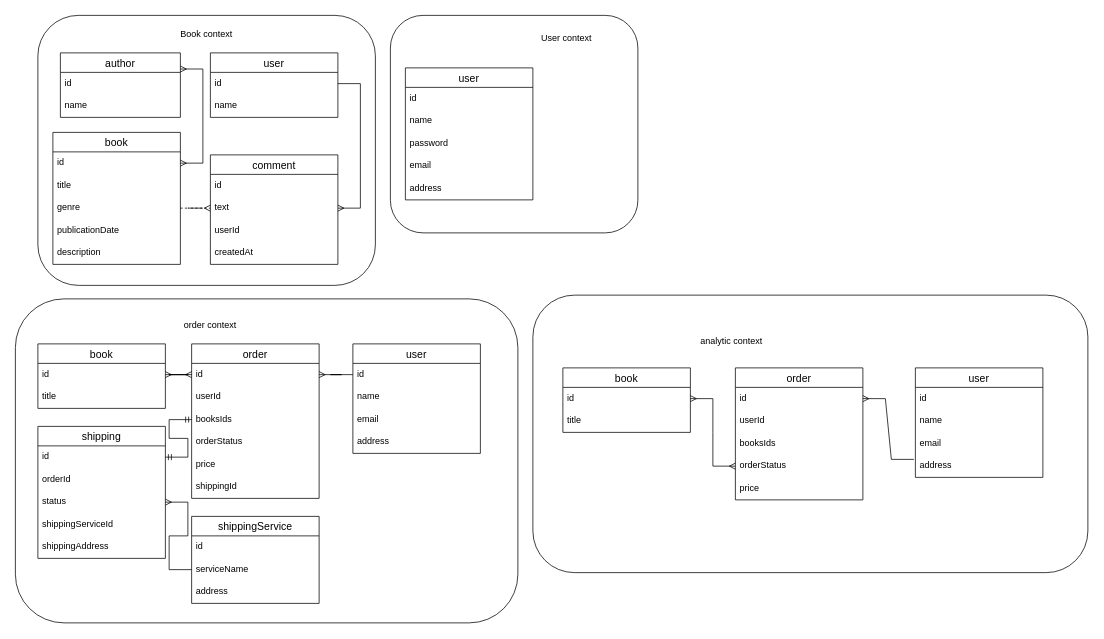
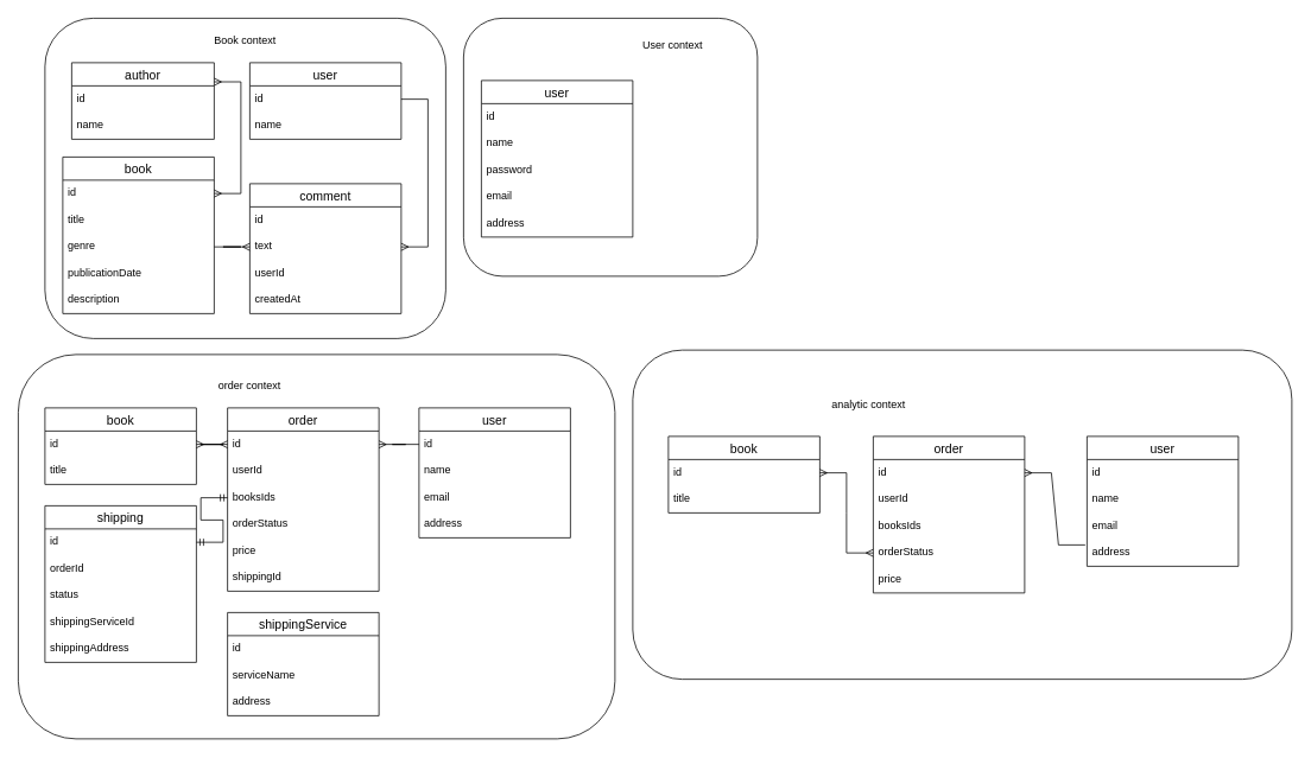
  <mxCell id="0" />
  <mxCell id="1" parent="0" />
  <mxCell id="2" value="author" style="swimlane;fontStyle=0;childLayout=stackLayout;horizontal=1;startSize=26;horizontalStack=0;resizeParent=1;resizeParentMax=0;resizeLast=0;collapsible=1;marginBottom=0;align=center;fontSize=14;" vertex="1" parent="1"><mxGeometry x="80" y="70" width="160" height="86" as="geometry"><mxRectangle x="80" y="80" width="80" height="30" as="alternateBounds" /></mxGeometry></mxCell>
  <mxCell id="3" value="id" style="text;strokeColor=none;fillColor=none;spacingLeft=4;spacingRight=4;overflow=hidden;rotatable=0;points=[[0,0.5],[1,0.5]];portConstraint=eastwest;fontSize=12;" vertex="1" parent="2"><mxGeometry y="26" width="160" height="30" as="geometry" /></mxCell>
  <mxCell id="4" value="name" style="text;strokeColor=none;fillColor=none;spacingLeft=4;spacingRight=4;overflow=hidden;rotatable=0;points=[[0,0.5],[1,0.5]];portConstraint=eastwest;fontSize=12;" vertex="1" parent="2"><mxGeometry y="56" width="160" height="30" as="geometry" /></mxCell>
  <mxCell id="5" value="book" style="swimlane;fontStyle=0;childLayout=stackLayout;horizontal=1;startSize=26;horizontalStack=0;resizeParent=1;resizeParentMax=0;resizeLast=0;collapsible=1;marginBottom=0;align=center;fontSize=14;" vertex="1" parent="1"><mxGeometry x="70" y="176" width="170" height="176" as="geometry"><mxRectangle x="300" y="80" width="70" height="30" as="alternateBounds" /></mxGeometry></mxCell>
  <mxCell id="6" value="id" style="text;strokeColor=none;fillColor=none;spacingLeft=4;spacingRight=4;overflow=hidden;rotatable=0;points=[[0,0.5],[1,0.5]];portConstraint=eastwest;fontSize=12;" vertex="1" parent="5"><mxGeometry y="26" width="170" height="30" as="geometry" /></mxCell>
  <mxCell id="7" value="title" style="text;strokeColor=none;fillColor=none;spacingLeft=4;spacingRight=4;overflow=hidden;rotatable=0;points=[[0,0.5],[1,0.5]];portConstraint=eastwest;fontSize=12;" vertex="1" parent="5"><mxGeometry y="56" width="170" height="30" as="geometry" /></mxCell>
  <mxCell id="8" value="genre" style="text;strokeColor=none;fillColor=none;spacingLeft=4;spacingRight=4;overflow=hidden;rotatable=0;points=[[0,0.5],[1,0.5]];portConstraint=eastwest;fontSize=12;" vertex="1" parent="5"><mxGeometry y="86" width="170" height="30" as="geometry" /></mxCell>
  <mxCell id="9" value="publicationDate" style="text;strokeColor=none;fillColor=none;spacingLeft=4;spacingRight=4;overflow=hidden;rotatable=0;points=[[0,0.5],[1,0.5]];portConstraint=eastwest;fontSize=12;" vertex="1" parent="5"><mxGeometry y="116" width="170" height="30" as="geometry" /></mxCell>
  <mxCell id="10" value="description" style="text;strokeColor=none;fillColor=none;spacingLeft=4;spacingRight=4;overflow=hidden;rotatable=0;points=[[0,0.5],[1,0.5]];portConstraint=eastwest;fontSize=12;" vertex="1" parent="5"><mxGeometry y="146" width="170" height="30" as="geometry" /></mxCell>
  <mxCell id="11" value="" style="edgeStyle=entityRelationEdgeStyle;fontSize=12;html=1;endArrow=ERmany;startArrow=ERmany;rounded=0;exitX=1;exitY=0.25;exitDx=0;exitDy=0;entryX=1;entryY=0.5;entryDx=0;entryDy=0;" edge="1" parent="1" source="2" target="6"><mxGeometry width="100" height="100" relative="1" as="geometry"><mxPoint x="330" y="620" as="sourcePoint" /><mxPoint x="319" y="96" as="targetPoint" /></mxGeometry></mxCell>
- <mxCell id="12" value="" style="edgeStyle=entityRelationEdgeStyle;fontSize=12;html=1;endArrow=ERmany;rounded=0;exitX=1;exitY=0.5;exitDx=0;exitDy=0;entryX=0;entryY=0.5;entryDx=0;entryDy=0;dashed=1;" edge="1" parent="1" source="8" target="43"><mxGeometry width="100" height="100" relative="1" as="geometry"><mxPoint x="370" y="380" as="sourcePoint" /><mxPoint x="320" y="291" as="targetPoint" /></mxGeometry></mxCell>
+ <mxCell id="12" value="" style="edgeStyle=entityRelationEdgeStyle;fontSize=12;html=1;endArrow=ERmany;rounded=0;exitX=1;exitY=0.5;exitDx=0;exitDy=0;entryX=0;entryY=0.5;entryDx=0;entryDy=0;" edge="1" parent="1" source="8" target="43"><mxGeometry width="100" height="100" relative="1" as="geometry"><mxPoint x="370" y="380" as="sourcePoint" /><mxPoint x="320" y="291" as="targetPoint" /></mxGeometry></mxCell>
  <mxCell id="13" value="user" style="swimlane;fontStyle=0;childLayout=stackLayout;horizontal=1;startSize=26;horizontalStack=0;resizeParent=1;resizeParentMax=0;resizeLast=0;collapsible=1;marginBottom=0;align=center;fontSize=14;" vertex="1" parent="1"><mxGeometry x="470" y="458" width="170" height="146" as="geometry"><mxRectangle x="300" y="80" width="70" height="30" as="alternateBounds" /></mxGeometry></mxCell>
  <mxCell id="14" value="id" style="text;strokeColor=none;fillColor=none;spacingLeft=4;spacingRight=4;overflow=hidden;rotatable=0;points=[[0,0.5],[1,0.5]];portConstraint=eastwest;fontSize=12;" vertex="1" parent="13"><mxGeometry y="26" width="170" height="30" as="geometry" /></mxCell>
  <mxCell id="15" value="name" style="text;strokeColor=none;fillColor=none;spacingLeft=4;spacingRight=4;overflow=hidden;rotatable=0;points=[[0,0.5],[1,0.5]];portConstraint=eastwest;fontSize=12;" vertex="1" parent="13"><mxGeometry y="56" width="170" height="30" as="geometry" /></mxCell>
  <mxCell id="16" value="email" style="text;strokeColor=none;fillColor=none;spacingLeft=4;spacingRight=4;overflow=hidden;rotatable=0;points=[[0,0.5],[1,0.5]];portConstraint=eastwest;fontSize=12;" vertex="1" parent="13"><mxGeometry y="86" width="170" height="30" as="geometry" /></mxCell>
  <mxCell id="17" value="address" style="text;strokeColor=none;fillColor=none;spacingLeft=4;spacingRight=4;overflow=hidden;rotatable=0;points=[[0,0.5],[1,0.5]];portConstraint=eastwest;fontSize=12;" vertex="1" parent="13"><mxGeometry y="116" width="170" height="30" as="geometry" /></mxCell>
  <mxCell id="18" value="order" style="swimlane;fontStyle=0;childLayout=stackLayout;horizontal=1;startSize=26;horizontalStack=0;resizeParent=1;resizeParentMax=0;resizeLast=0;collapsible=1;marginBottom=0;align=center;fontSize=14;" vertex="1" parent="1"><mxGeometry x="255" y="458" width="170" height="206" as="geometry"><mxRectangle x="300" y="80" width="70" height="30" as="alternateBounds" /></mxGeometry></mxCell>
  <mxCell id="19" value="id" style="text;strokeColor=none;fillColor=none;spacingLeft=4;spacingRight=4;overflow=hidden;rotatable=0;points=[[0,0.5],[1,0.5]];portConstraint=eastwest;fontSize=12;" vertex="1" parent="18"><mxGeometry y="26" width="170" height="30" as="geometry" /></mxCell>
  <mxCell id="20" value="userId" style="text;strokeColor=none;fillColor=none;spacingLeft=4;spacingRight=4;overflow=hidden;rotatable=0;points=[[0,0.5],[1,0.5]];portConstraint=eastwest;fontSize=12;" vertex="1" parent="18"><mxGeometry y="56" width="170" height="30" as="geometry" /></mxCell>
  <mxCell id="21" value="booksIds" style="text;strokeColor=none;fillColor=none;spacingLeft=4;spacingRight=4;overflow=hidden;rotatable=0;points=[[0,0.5],[1,0.5]];portConstraint=eastwest;fontSize=12;" vertex="1" parent="18"><mxGeometry y="86" width="170" height="30" as="geometry" /></mxCell>
  <mxCell id="22" value="orderStatus" style="text;strokeColor=none;fillColor=none;spacingLeft=4;spacingRight=4;overflow=hidden;rotatable=0;points=[[0,0.5],[1,0.5]];portConstraint=eastwest;fontSize=12;" vertex="1" parent="18"><mxGeometry y="116" width="170" height="30" as="geometry" /></mxCell>
  <mxCell id="23" value="price" style="text;strokeColor=none;fillColor=none;spacingLeft=4;spacingRight=4;overflow=hidden;rotatable=0;points=[[0,0.5],[1,0.5]];portConstraint=eastwest;fontSize=12;" vertex="1" parent="18"><mxGeometry y="146" width="170" height="30" as="geometry" /></mxCell>
  <mxCell id="24" value="shippingId" style="text;strokeColor=none;fillColor=none;spacingLeft=4;spacingRight=4;overflow=hidden;rotatable=0;points=[[0,0.5],[1,0.5]];portConstraint=eastwest;fontSize=12;" vertex="1" parent="18"><mxGeometry y="176" width="170" height="30" as="geometry" /></mxCell>
  <mxCell id="25" value="" style="edgeStyle=entityRelationEdgeStyle;fontSize=12;html=1;endArrow=ERmany;rounded=0;entryX=1;entryY=0.5;entryDx=0;entryDy=0;exitX=0;exitY=0.5;exitDx=0;exitDy=0;" edge="1" parent="1" source="14" target="19"><mxGeometry width="100" height="100" relative="1" as="geometry"><mxPoint x="470" y="498" as="sourcePoint" /><mxPoint x="260" y="448" as="targetPoint" /></mxGeometry></mxCell>
  <mxCell id="26" value="shipping" style="swimlane;fontStyle=0;childLayout=stackLayout;horizontal=1;startSize=26;horizontalStack=0;resizeParent=1;resizeParentMax=0;resizeLast=0;collapsible=1;marginBottom=0;align=center;fontSize=14;" vertex="1" parent="1"><mxGeometry x="50" y="568" width="170" height="176" as="geometry"><mxRectangle x="300" y="80" width="70" height="30" as="alternateBounds" /></mxGeometry></mxCell>
  <mxCell id="27" value="id" style="text;strokeColor=none;fillColor=none;spacingLeft=4;spacingRight=4;overflow=hidden;rotatable=0;points=[[0,0.5],[1,0.5]];portConstraint=eastwest;fontSize=12;" vertex="1" parent="26"><mxGeometry y="26" width="170" height="30" as="geometry" /></mxCell>
  <mxCell id="28" value="orderId" style="text;strokeColor=none;fillColor=none;spacingLeft=4;spacingRight=4;overflow=hidden;rotatable=0;points=[[0,0.5],[1,0.5]];portConstraint=eastwest;fontSize=12;" vertex="1" parent="26"><mxGeometry y="56" width="170" height="30" as="geometry" /></mxCell>
  <mxCell id="29" value="status" style="text;strokeColor=none;fillColor=none;spacingLeft=4;spacingRight=4;overflow=hidden;rotatable=0;points=[[0,0.5],[1,0.5]];portConstraint=eastwest;fontSize=12;" vertex="1" parent="26"><mxGeometry y="86" width="170" height="30" as="geometry" /></mxCell>
  <mxCell id="30" value="shippingServiceId" style="text;strokeColor=none;fillColor=none;spacingLeft=4;spacingRight=4;overflow=hidden;rotatable=0;points=[[0,0.5],[1,0.5]];portConstraint=eastwest;fontSize=12;" vertex="1" parent="26"><mxGeometry y="116" width="170" height="30" as="geometry" /></mxCell>
  <mxCell id="31" value="shippingAddress" style="text;strokeColor=none;fillColor=none;spacingLeft=4;spacingRight=4;overflow=hidden;rotatable=0;points=[[0,0.5],[1,0.5]];portConstraint=eastwest;fontSize=12;" vertex="1" parent="26"><mxGeometry y="146" width="170" height="30" as="geometry" /></mxCell>
  <mxCell id="32" value="" style="edgeStyle=entityRelationEdgeStyle;fontSize=12;html=1;endArrow=ERmandOne;startArrow=ERmandOne;rounded=0;entryX=1;entryY=0.5;entryDx=0;entryDy=0;" edge="1" parent="1" source="21" target="27"><mxGeometry width="100" height="100" relative="1" as="geometry"><mxPoint x="530" y="628" as="sourcePoint" /><mxPoint x="300" y="338" as="targetPoint" /></mxGeometry></mxCell>
  <mxCell id="33" value="shippingService" style="swimlane;fontStyle=0;childLayout=stackLayout;horizontal=1;startSize=26;horizontalStack=0;resizeParent=1;resizeParentMax=0;resizeLast=0;collapsible=1;marginBottom=0;align=center;fontSize=14;" vertex="1" parent="1"><mxGeometry x="255" y="688" width="170" height="116" as="geometry"><mxRectangle x="300" y="80" width="70" height="30" as="alternateBounds" /></mxGeometry></mxCell>
  <mxCell id="34" value="id" style="text;strokeColor=none;fillColor=none;spacingLeft=4;spacingRight=4;overflow=hidden;rotatable=0;points=[[0,0.5],[1,0.5]];portConstraint=eastwest;fontSize=12;" vertex="1" parent="33"><mxGeometry y="26" width="170" height="30" as="geometry" /></mxCell>
  <mxCell id="35" value="serviceName" style="text;strokeColor=none;fillColor=none;spacingLeft=4;spacingRight=4;overflow=hidden;rotatable=0;points=[[0,0.5],[1,0.5]];portConstraint=eastwest;fontSize=12;" vertex="1" parent="33"><mxGeometry y="56" width="170" height="30" as="geometry" /></mxCell>
  <mxCell id="36" value="address" style="text;strokeColor=none;fillColor=none;spacingLeft=4;spacingRight=4;overflow=hidden;rotatable=0;points=[[0,0.5],[1,0.5]];portConstraint=eastwest;fontSize=12;" vertex="1" parent="33"><mxGeometry y="86" width="170" height="30" as="geometry" /></mxCell>
- <mxCell id="37" value="" style="edgeStyle=entityRelationEdgeStyle;fontSize=12;html=1;endArrow=ERmany;rounded=0;exitX=0;exitY=0.5;exitDx=0;exitDy=0;entryX=1;entryY=0.5;entryDx=0;entryDy=0;" edge="1" parent="1" source="35" target="29"><mxGeometry width="100" height="100" relative="1" as="geometry"><mxPoint x="720" y="398" as="sourcePoint" /><mxPoint x="220" y="639" as="targetPoint" /></mxGeometry></mxCell>
  <mxCell id="38" value="Book&amp;nbsp;context" style="text;html=1;strokeColor=none;fillColor=none;align=center;verticalAlign=middle;whiteSpace=wrap;rounded=0;" vertex="1" parent="1"><mxGeometry x="210" y="30" width="130" height="30" as="geometry" /></mxCell>
  <mxCell id="39" value="User context" style="text;html=1;strokeColor=none;fillColor=none;align=center;verticalAlign=middle;whiteSpace=wrap;rounded=0;" vertex="1" parent="1"><mxGeometry x="690" y="35" width="130" height="30" as="geometry" /></mxCell>
  <mxCell id="40" value="order context" style="text;html=1;strokeColor=none;fillColor=none;align=center;verticalAlign=middle;whiteSpace=wrap;rounded=0;" vertex="1" parent="1"><mxGeometry x="215" y="418" width="130" height="30" as="geometry" /></mxCell>
  <mxCell id="41" value="comment" style="swimlane;fontStyle=0;childLayout=stackLayout;horizontal=1;startSize=26;horizontalStack=0;resizeParent=1;resizeParentMax=0;resizeLast=0;collapsible=1;marginBottom=0;align=center;fontSize=14;" vertex="1" parent="1"><mxGeometry x="280" y="206" width="170" height="146" as="geometry"><mxRectangle x="300" y="80" width="70" height="30" as="alternateBounds" /></mxGeometry></mxCell>
  <mxCell id="42" value="id" style="text;strokeColor=none;fillColor=none;spacingLeft=4;spacingRight=4;overflow=hidden;rotatable=0;points=[[0,0.5],[1,0.5]];portConstraint=eastwest;fontSize=12;" vertex="1" parent="41"><mxGeometry y="26" width="170" height="30" as="geometry" /></mxCell>
  <mxCell id="43" value="text" style="text;strokeColor=none;fillColor=none;spacingLeft=4;spacingRight=4;overflow=hidden;rotatable=0;points=[[0,0.5],[1,0.5]];portConstraint=eastwest;fontSize=12;" vertex="1" parent="41"><mxGeometry y="56" width="170" height="30" as="geometry" /></mxCell>
  <mxCell id="44" value="userId" style="text;strokeColor=none;fillColor=none;spacingLeft=4;spacingRight=4;overflow=hidden;rotatable=0;points=[[0,0.5],[1,0.5]];portConstraint=eastwest;fontSize=12;" vertex="1" parent="41"><mxGeometry y="86" width="170" height="30" as="geometry" /></mxCell>
  <mxCell id="45" value="createdAt" style="text;strokeColor=none;fillColor=none;spacingLeft=4;spacingRight=4;overflow=hidden;rotatable=0;points=[[0,0.5],[1,0.5]];portConstraint=eastwest;fontSize=12;" vertex="1" parent="41"><mxGeometry y="116" width="170" height="30" as="geometry" /></mxCell>
  <mxCell id="46" value="user" style="swimlane;fontStyle=0;childLayout=stackLayout;horizontal=1;startSize=26;horizontalStack=0;resizeParent=1;resizeParentMax=0;resizeLast=0;collapsible=1;marginBottom=0;align=center;fontSize=14;" vertex="1" parent="1"><mxGeometry x="280" y="70" width="170" height="86" as="geometry"><mxRectangle x="300" y="80" width="70" height="30" as="alternateBounds" /></mxGeometry></mxCell>
  <mxCell id="47" value="id" style="text;strokeColor=none;fillColor=none;spacingLeft=4;spacingRight=4;overflow=hidden;rotatable=0;points=[[0,0.5],[1,0.5]];portConstraint=eastwest;fontSize=12;" vertex="1" parent="46"><mxGeometry y="26" width="170" height="30" as="geometry" /></mxCell>
  <mxCell id="48" value="name" style="text;strokeColor=none;fillColor=none;spacingLeft=4;spacingRight=4;overflow=hidden;rotatable=0;points=[[0,0.5],[1,0.5]];portConstraint=eastwest;fontSize=12;" vertex="1" parent="46"><mxGeometry y="56" width="170" height="30" as="geometry" /></mxCell>
  <mxCell id="49" value="" style="edgeStyle=entityRelationEdgeStyle;fontSize=12;html=1;endArrow=ERmany;rounded=0;entryX=1;entryY=0.5;entryDx=0;entryDy=0;exitX=1;exitY=0.5;exitDx=0;exitDy=0;" edge="1" parent="1" source="47" target="43"><mxGeometry width="100" height="100" relative="1" as="geometry"><mxPoint x="490" y="130" as="sourcePoint" /><mxPoint x="590" y="330" as="targetPoint" /></mxGeometry></mxCell>
  <mxCell id="50" value="user" style="swimlane;fontStyle=0;childLayout=stackLayout;horizontal=1;startSize=26;horizontalStack=0;resizeParent=1;resizeParentMax=0;resizeLast=0;collapsible=1;marginBottom=0;align=center;fontSize=14;" vertex="1" parent="1"><mxGeometry x="540" y="90" width="170" height="176" as="geometry"><mxRectangle x="300" y="80" width="70" height="30" as="alternateBounds" /></mxGeometry></mxCell>
  <mxCell id="51" value="id" style="text;strokeColor=none;fillColor=none;spacingLeft=4;spacingRight=4;overflow=hidden;rotatable=0;points=[[0,0.5],[1,0.5]];portConstraint=eastwest;fontSize=12;" vertex="1" parent="50"><mxGeometry y="26" width="170" height="30" as="geometry" /></mxCell>
  <mxCell id="52" value="name" style="text;strokeColor=none;fillColor=none;spacingLeft=4;spacingRight=4;overflow=hidden;rotatable=0;points=[[0,0.5],[1,0.5]];portConstraint=eastwest;fontSize=12;" vertex="1" parent="50"><mxGeometry y="56" width="170" height="30" as="geometry" /></mxCell>
  <mxCell id="53" value="password" style="text;strokeColor=none;fillColor=none;spacingLeft=4;spacingRight=4;overflow=hidden;rotatable=0;points=[[0,0.5],[1,0.5]];portConstraint=eastwest;fontSize=12;" vertex="1" parent="50"><mxGeometry y="86" width="170" height="30" as="geometry" /></mxCell>
  <mxCell id="54" value="email" style="text;strokeColor=none;fillColor=none;spacingLeft=4;spacingRight=4;overflow=hidden;rotatable=0;points=[[0,0.5],[1,0.5]];portConstraint=eastwest;fontSize=12;" vertex="1" parent="50"><mxGeometry y="116" width="170" height="30" as="geometry" /></mxCell>
  <mxCell id="55" value="address" style="text;strokeColor=none;fillColor=none;spacingLeft=4;spacingRight=4;overflow=hidden;rotatable=0;points=[[0,0.5],[1,0.5]];portConstraint=eastwest;fontSize=12;" vertex="1" parent="50"><mxGeometry y="146" width="170" height="30" as="geometry" /></mxCell>
  <mxCell id="56" value="book" style="swimlane;fontStyle=0;childLayout=stackLayout;horizontal=1;startSize=26;horizontalStack=0;resizeParent=1;resizeParentMax=0;resizeLast=0;collapsible=1;marginBottom=0;align=center;fontSize=14;" vertex="1" parent="1"><mxGeometry x="50" y="458" width="170" height="86" as="geometry"><mxRectangle x="300" y="80" width="70" height="30" as="alternateBounds" /></mxGeometry></mxCell>
  <mxCell id="57" value="id" style="text;strokeColor=none;fillColor=none;spacingLeft=4;spacingRight=4;overflow=hidden;rotatable=0;points=[[0,0.5],[1,0.5]];portConstraint=eastwest;fontSize=12;" vertex="1" parent="56"><mxGeometry y="26" width="170" height="30" as="geometry" /></mxCell>
  <mxCell id="58" value="title" style="text;strokeColor=none;fillColor=none;spacingLeft=4;spacingRight=4;overflow=hidden;rotatable=0;points=[[0,0.5],[1,0.5]];portConstraint=eastwest;fontSize=12;" vertex="1" parent="56"><mxGeometry y="56" width="170" height="30" as="geometry" /></mxCell>
  <mxCell id="59" value="" style="edgeStyle=entityRelationEdgeStyle;fontSize=12;html=1;endArrow=ERmany;startArrow=ERmany;rounded=0;entryX=0;entryY=0.5;entryDx=0;entryDy=0;" edge="1" parent="1" source="57" target="19"><mxGeometry width="100" height="100" relative="1" as="geometry"><mxPoint x="-190" y="49.5" as="sourcePoint" /><mxPoint x="-190" y="219" as="targetPoint" /></mxGeometry></mxCell>
  <mxCell id="60" value="" style="rounded=1;whiteSpace=wrap;html=1;fillColor=none;" vertex="1" parent="1"><mxGeometry x="520" y="20" width="330" height="290" as="geometry" /></mxCell>
  <mxCell id="61" value="" style="rounded=1;whiteSpace=wrap;html=1;fillColor=none;" vertex="1" parent="1"><mxGeometry x="50" y="20" width="450" height="360" as="geometry" /></mxCell>
  <mxCell id="62" value="" style="rounded=1;whiteSpace=wrap;html=1;fillColor=none;" vertex="1" parent="1"><mxGeometry x="20" y="398" width="670" height="432" as="geometry" /></mxCell>
  <mxCell id="63" value="user" style="swimlane;fontStyle=0;childLayout=stackLayout;horizontal=1;startSize=26;horizontalStack=0;resizeParent=1;resizeParentMax=0;resizeLast=0;collapsible=1;marginBottom=0;align=center;fontSize=14;" vertex="1" parent="1"><mxGeometry x="1220" y="490" width="170" height="146" as="geometry"><mxRectangle x="300" y="80" width="70" height="30" as="alternateBounds" /></mxGeometry></mxCell>
  <mxCell id="64" value="id" style="text;strokeColor=none;fillColor=none;spacingLeft=4;spacingRight=4;overflow=hidden;rotatable=0;points=[[0,0.5],[1,0.5]];portConstraint=eastwest;fontSize=12;" vertex="1" parent="63"><mxGeometry y="26" width="170" height="30" as="geometry" /></mxCell>
  <mxCell id="65" value="name" style="text;strokeColor=none;fillColor=none;spacingLeft=4;spacingRight=4;overflow=hidden;rotatable=0;points=[[0,0.5],[1,0.5]];portConstraint=eastwest;fontSize=12;" vertex="1" parent="63"><mxGeometry y="56" width="170" height="30" as="geometry" /></mxCell>
  <mxCell id="66" value="email" style="text;strokeColor=none;fillColor=none;spacingLeft=4;spacingRight=4;overflow=hidden;rotatable=0;points=[[0,0.5],[1,0.5]];portConstraint=eastwest;fontSize=12;" vertex="1" parent="63"><mxGeometry y="86" width="170" height="30" as="geometry" /></mxCell>
  <mxCell id="67" value="address" style="text;strokeColor=none;fillColor=none;spacingLeft=4;spacingRight=4;overflow=hidden;rotatable=0;points=[[0,0.5],[1,0.5]];portConstraint=eastwest;fontSize=12;" vertex="1" parent="63"><mxGeometry y="116" width="170" height="30" as="geometry" /></mxCell>
  <mxCell id="68" value="order" style="swimlane;fontStyle=0;childLayout=stackLayout;horizontal=1;startSize=26;horizontalStack=0;resizeParent=1;resizeParentMax=0;resizeLast=0;collapsible=1;marginBottom=0;align=center;fontSize=14;" vertex="1" parent="1"><mxGeometry x="980" y="490" width="170" height="176" as="geometry"><mxRectangle x="300" y="80" width="70" height="30" as="alternateBounds" /></mxGeometry></mxCell>
  <mxCell id="69" value="id" style="text;strokeColor=none;fillColor=none;spacingLeft=4;spacingRight=4;overflow=hidden;rotatable=0;points=[[0,0.5],[1,0.5]];portConstraint=eastwest;fontSize=12;" vertex="1" parent="68"><mxGeometry y="26" width="170" height="30" as="geometry" /></mxCell>
  <mxCell id="70" value="userId" style="text;strokeColor=none;fillColor=none;spacingLeft=4;spacingRight=4;overflow=hidden;rotatable=0;points=[[0,0.5],[1,0.5]];portConstraint=eastwest;fontSize=12;" vertex="1" parent="68"><mxGeometry y="56" width="170" height="30" as="geometry" /></mxCell>
  <mxCell id="71" value="booksIds" style="text;strokeColor=none;fillColor=none;spacingLeft=4;spacingRight=4;overflow=hidden;rotatable=0;points=[[0,0.5],[1,0.5]];portConstraint=eastwest;fontSize=12;" vertex="1" parent="68"><mxGeometry y="86" width="170" height="30" as="geometry" /></mxCell>
  <mxCell id="72" value="orderStatus" style="text;strokeColor=none;fillColor=none;spacingLeft=4;spacingRight=4;overflow=hidden;rotatable=0;points=[[0,0.5],[1,0.5]];portConstraint=eastwest;fontSize=12;" vertex="1" parent="68"><mxGeometry y="116" width="170" height="30" as="geometry" /></mxCell>
  <mxCell id="73" value="price" style="text;strokeColor=none;fillColor=none;spacingLeft=4;spacingRight=4;overflow=hidden;rotatable=0;points=[[0,0.5],[1,0.5]];portConstraint=eastwest;fontSize=12;" vertex="1" parent="68"><mxGeometry y="146" width="170" height="30" as="geometry" /></mxCell>
  <mxCell id="74" value="" style="edgeStyle=entityRelationEdgeStyle;fontSize=12;html=1;endArrow=ERmany;rounded=0;exitX=-0.012;exitY=0.2;exitDx=0;exitDy=0;entryX=1;entryY=0.5;entryDx=0;entryDy=0;exitPerimeter=0;" edge="1" parent="1" source="67" target="69"><mxGeometry width="100" height="100" relative="1" as="geometry"><mxPoint x="1150" y="371" as="sourcePoint" /><mxPoint x="970" y="470" as="targetPoint" /></mxGeometry></mxCell>
  <mxCell id="75" value="analytic context" style="text;html=1;strokeColor=none;fillColor=none;align=center;verticalAlign=middle;whiteSpace=wrap;rounded=0;" vertex="1" parent="1"><mxGeometry x="910" y="440" width="130" height="30" as="geometry" /></mxCell>
  <mxCell id="76" value="book" style="swimlane;fontStyle=0;childLayout=stackLayout;horizontal=1;startSize=26;horizontalStack=0;resizeParent=1;resizeParentMax=0;resizeLast=0;collapsible=1;marginBottom=0;align=center;fontSize=14;" vertex="1" parent="1"><mxGeometry x="750" y="490" width="170" height="86" as="geometry"><mxRectangle x="300" y="80" width="70" height="30" as="alternateBounds" /></mxGeometry></mxCell>
  <mxCell id="77" value="id" style="text;strokeColor=none;fillColor=none;spacingLeft=4;spacingRight=4;overflow=hidden;rotatable=0;points=[[0,0.5],[1,0.5]];portConstraint=eastwest;fontSize=12;" vertex="1" parent="76"><mxGeometry y="26" width="170" height="30" as="geometry" /></mxCell>
  <mxCell id="78" value="title" style="text;strokeColor=none;fillColor=none;spacingLeft=4;spacingRight=4;overflow=hidden;rotatable=0;points=[[0,0.5],[1,0.5]];portConstraint=eastwest;fontSize=12;" vertex="1" parent="76"><mxGeometry y="56" width="170" height="30" as="geometry" /></mxCell>
  <mxCell id="79" value="" style="edgeStyle=entityRelationEdgeStyle;fontSize=12;html=1;endArrow=ERmany;startArrow=ERmany;rounded=0;entryX=0;entryY=0.5;entryDx=0;entryDy=0;" edge="1" parent="1" source="77" target="72"><mxGeometry width="100" height="100" relative="1" as="geometry"><mxPoint x="520" y="71.5" as="sourcePoint" /><mxPoint x="520" y="241" as="targetPoint" /></mxGeometry></mxCell>
  <mxCell id="80" value="" style="rounded=1;whiteSpace=wrap;html=1;fillColor=none;" vertex="1" parent="1"><mxGeometry x="710" y="393" width="740" height="370" as="geometry" /></mxCell>
